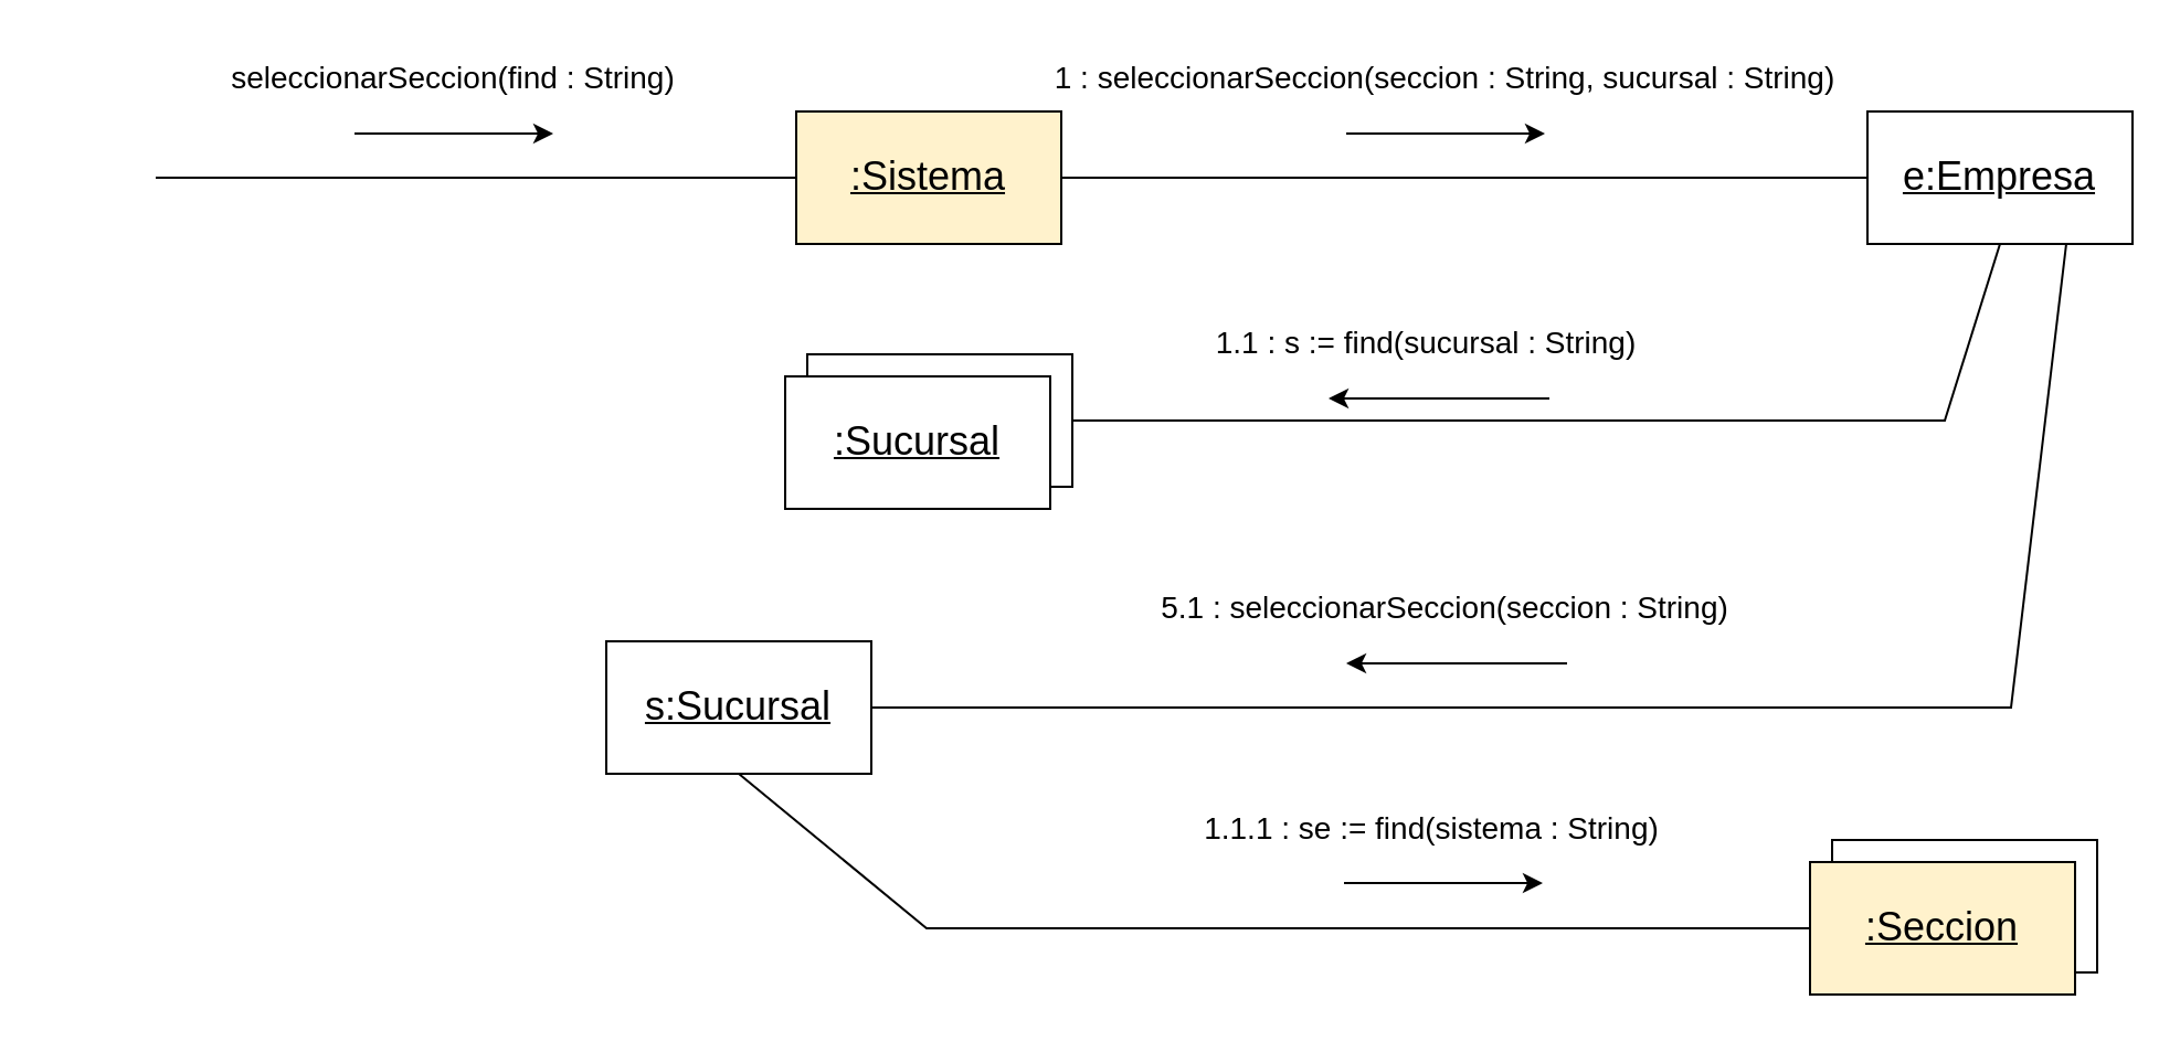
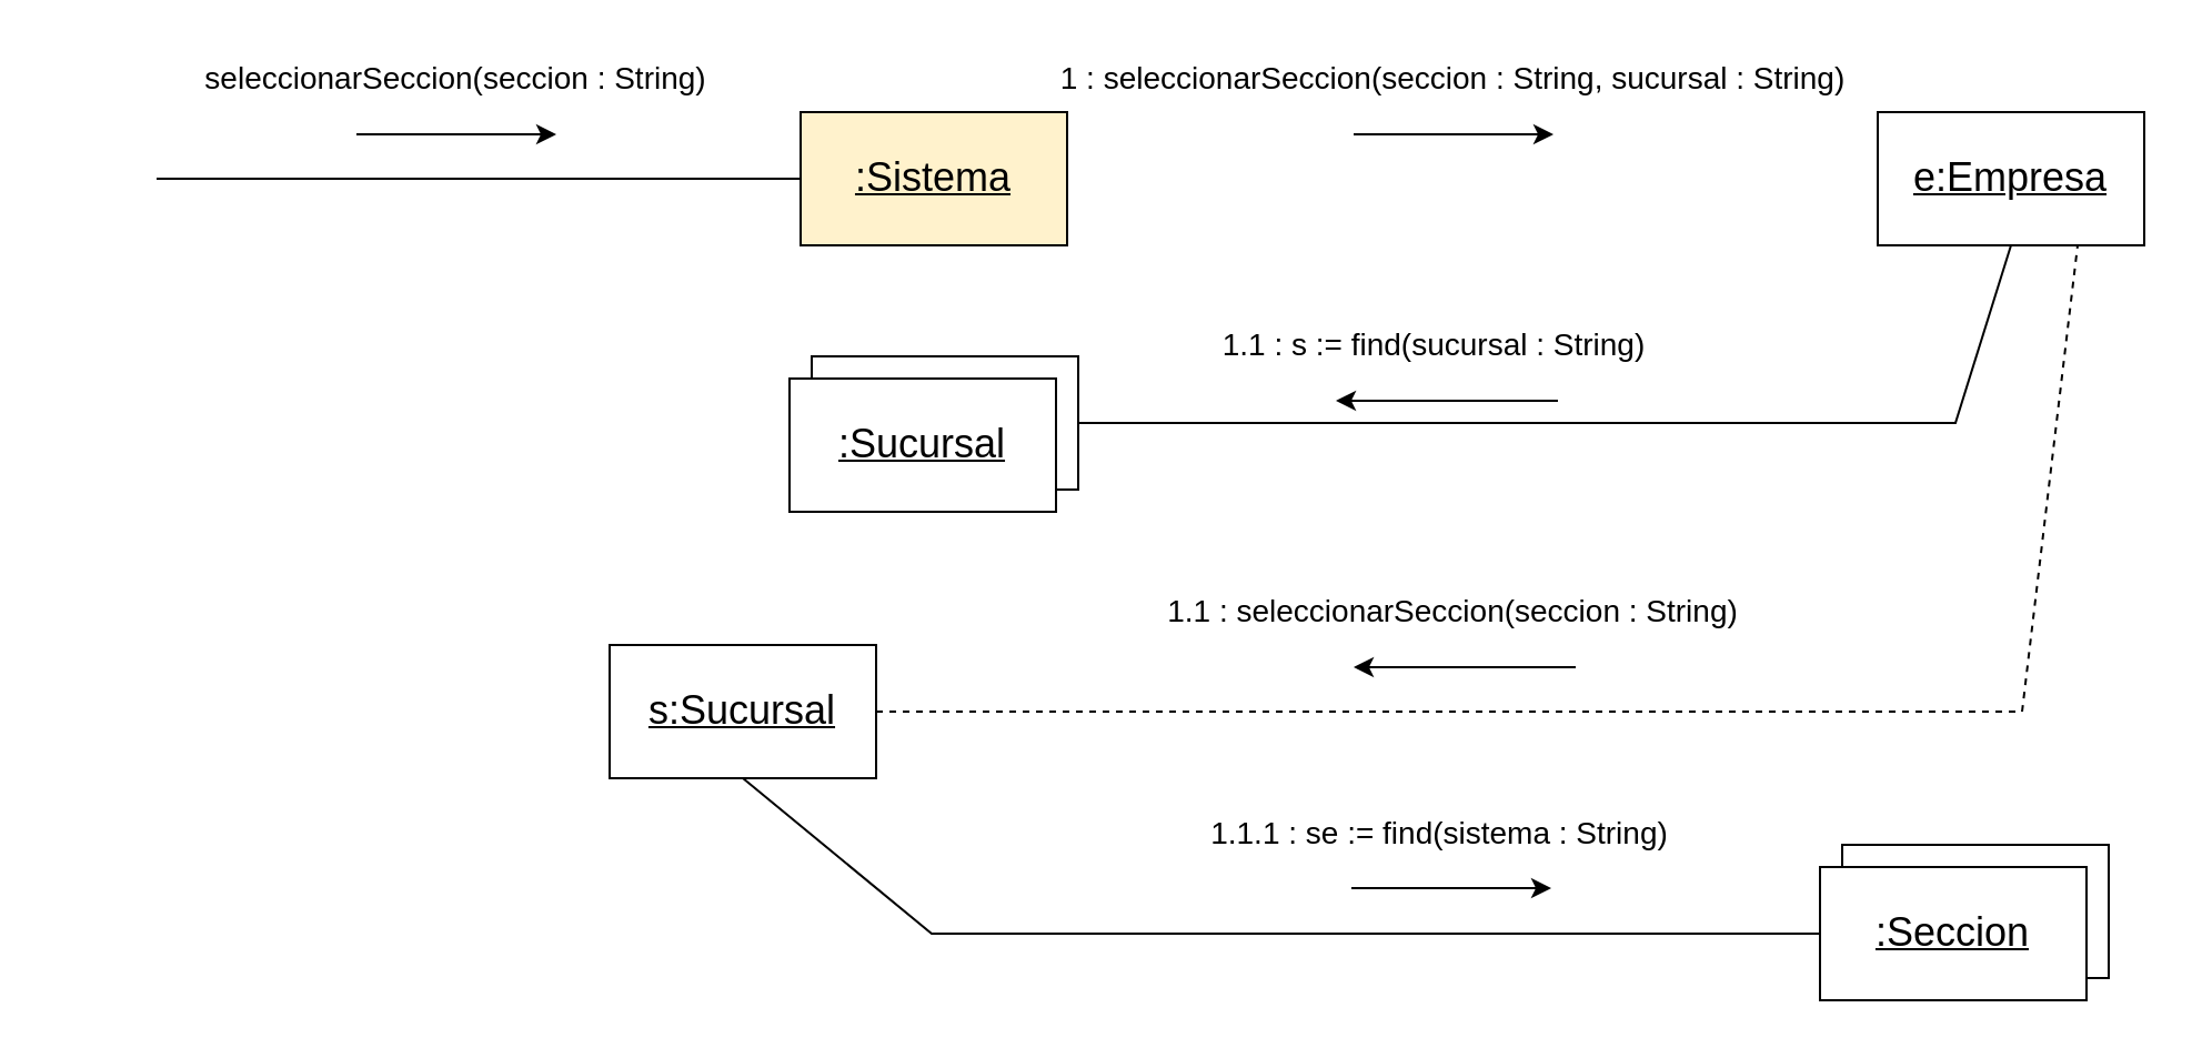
  <mxCell id="0" />
  <mxCell id="1" parent="0" />
  <mxCell id="2" value="&lt;font style=&quot;font-size: 18px;&quot;&gt;&lt;u&gt;:Sistema&lt;/u&gt;&lt;/font&gt;" style="rounded=0;whiteSpace=wrap;html=1;fillColor=#fff2cc;" parent="1" vertex="1"><mxGeometry x="360" y="50" width="120" height="60" as="geometry" /></mxCell>
  <mxCell id="3" value="" style="endArrow=none;html=1;rounded=0;entryX=0;entryY=0.5;entryDx=0;entryDy=0;" parent="1" target="2" edge="1"><mxGeometry width="50" height="50" relative="1" as="geometry"><mxPoint x="70" y="80" as="sourcePoint" /><mxPoint x="580" y="150" as="targetPoint" /></mxGeometry></mxCell>
  <mxCell id="4" value="" style="endArrow=classic;html=1;rounded=0;" parent="1" edge="1"><mxGeometry width="50" height="50" relative="1" as="geometry"><mxPoint x="160" y="60" as="sourcePoint" /><mxPoint x="250" y="60" as="targetPoint" /></mxGeometry></mxCell>
  <mxCell id="5" value="&lt;font style=&quot;font-size: 18px;&quot;&gt;&lt;u&gt;e:Empresa&lt;/u&gt;&lt;/font&gt;" style="rounded=0;whiteSpace=wrap;html=1;" parent="1" vertex="1"><mxGeometry x="845" y="50" width="120" height="60" as="geometry" /></mxCell>
- <mxCell id="6" value="" style="endArrow=none;html=1;rounded=0;exitX=1;exitY=0.5;exitDx=0;exitDy=0;entryX=0;entryY=0.5;entryDx=0;entryDy=0;" parent="1" source="2" target="5" edge="1"><mxGeometry width="50" height="50" relative="1" as="geometry"><mxPoint x="520" y="180" as="sourcePoint" /><mxPoint x="570" y="130" as="targetPoint" /><Array as="points" /></mxGeometry></mxCell>
  <mxCell id="7" value="&lt;font style=&quot;font-size: 18px;&quot;&gt;&lt;u&gt;s:Sucursal&lt;/u&gt;&lt;/font&gt;" style="rounded=0;whiteSpace=wrap;html=1;" parent="1" vertex="1"><mxGeometry x="274" y="290" width="120" height="60" as="geometry" /></mxCell>
- <mxCell id="8" value="" style="endArrow=none;html=1;rounded=0;exitX=1;exitY=0.5;exitDx=0;exitDy=0;entryX=0.75;entryY=1;entryDx=0;entryDy=0;" parent="1" source="7" target="5" edge="1"><mxGeometry width="50" height="50" relative="1" as="geometry"><mxPoint x="540" y="290" as="sourcePoint" /><mxPoint x="590" y="240" as="targetPoint" /><Array as="points"><mxPoint x="910" y="320" /></Array></mxGeometry></mxCell>
- <mxCell id="9" value="&lt;font style=&quot;font-size: 14px;&quot;&gt;&lt;font style=&quot;&quot;&gt;5.1 : &lt;/font&gt;seleccionarSeccion(seccion : String)&lt;/font&gt;" style="text;html=1;strokeColor=none;fillColor=none;align=center;verticalAlign=middle;whiteSpace=wrap;rounded=0;" parent="1" vertex="1"><mxGeometry x="519" y="260" width="270" height="30" as="geometry" /></mxCell>
+ <mxCell id="8" value="" style="endArrow=none;html=1;rounded=0;exitX=1;exitY=0.5;exitDx=0;exitDy=0;entryX=0.75;entryY=1;entryDx=0;entryDy=0;dashed=1;" parent="1" source="7" target="5" edge="1"><mxGeometry width="50" height="50" relative="1" as="geometry"><mxPoint x="540" y="290" as="sourcePoint" /><mxPoint x="590" y="240" as="targetPoint" /><Array as="points"><mxPoint x="910" y="320" /></Array></mxGeometry></mxCell>
+ <mxCell id="9" value="&lt;font style=&quot;font-size: 14px;&quot;&gt;&lt;font style=&quot;&quot;&gt;1.1 : &lt;/font&gt;seleccionarSeccion(seccion : String)&lt;/font&gt;" style="text;html=1;strokeColor=none;fillColor=none;align=center;verticalAlign=middle;whiteSpace=wrap;rounded=0;" parent="1" vertex="1"><mxGeometry x="519" y="260" width="270" height="30" as="geometry" /></mxCell>
  <mxCell id="10" value="" style="endArrow=classic;html=1;rounded=0;" parent="1" edge="1"><mxGeometry width="50" height="50" relative="1" as="geometry"><mxPoint x="709" y="300" as="sourcePoint" /><mxPoint x="609" y="300" as="targetPoint" /></mxGeometry></mxCell>
  <mxCell id="11" value="&lt;font style=&quot;font-size: 14px;&quot;&gt;&lt;font style=&quot;&quot;&gt;1 :&amp;nbsp;&lt;/font&gt;seleccionarSeccion(seccion : String, sucursal : String)&lt;/font&gt;" style="text;html=1;strokeColor=none;fillColor=none;align=center;verticalAlign=middle;whiteSpace=wrap;rounded=0;" parent="1" vertex="1"><mxGeometry x="469" y="20" width="370" height="30" as="geometry" /></mxCell>
  <mxCell id="12" value="" style="endArrow=classic;html=1;rounded=0;" parent="1" edge="1"><mxGeometry width="50" height="50" relative="1" as="geometry"><mxPoint x="609" y="60" as="sourcePoint" /><mxPoint x="699" y="60" as="targetPoint" /></mxGeometry></mxCell>
  <mxCell id="13" value="" style="rounded=0;whiteSpace=wrap;html=1;" parent="1" vertex="1"><mxGeometry x="829" y="380" width="120" height="60" as="geometry" /></mxCell>
- <mxCell id="14" value="&lt;font style=&quot;font-size: 18px;&quot;&gt;&lt;u&gt;:Seccion&lt;/u&gt;&lt;/font&gt;" style="rounded=0;whiteSpace=wrap;html=1;fillColor=#fff2cc;" parent="1" vertex="1"><mxGeometry x="819" y="390" width="120" height="60" as="geometry" /></mxCell>
+ <mxCell id="14" value="&lt;font style=&quot;font-size: 18px;&quot;&gt;&lt;u&gt;:Seccion&lt;/u&gt;&lt;/font&gt;" style="rounded=0;whiteSpace=wrap;html=1;" parent="1" vertex="1"><mxGeometry x="819" y="390" width="120" height="60" as="geometry" /></mxCell>
  <mxCell id="15" value="" style="endArrow=none;html=1;rounded=0;entryX=0.5;entryY=1;entryDx=0;entryDy=0;exitX=0;exitY=0.5;exitDx=0;exitDy=0;" parent="1" source="14" target="7" edge="1"><mxGeometry width="50" height="50" relative="1" as="geometry"><mxPoint x="539" y="400" as="sourcePoint" /><mxPoint x="589" y="350" as="targetPoint" /><Array as="points"><mxPoint x="419" y="420" /></Array></mxGeometry></mxCell>
  <mxCell id="16" value="&lt;font style=&quot;font-size: 14px;&quot;&gt;1.1.1 : se := find(sistema : String)&lt;/font&gt;" style="text;html=1;strokeColor=none;fillColor=none;align=center;verticalAlign=middle;whiteSpace=wrap;rounded=0;" parent="1" vertex="1"><mxGeometry x="518" y="360" width="260" height="30" as="geometry" /></mxCell>
  <mxCell id="17" value="" style="endArrow=classic;html=1;rounded=0;" parent="1" edge="1"><mxGeometry width="50" height="50" relative="1" as="geometry"><mxPoint x="608" y="399.5" as="sourcePoint" /><mxPoint x="698" y="399.5" as="targetPoint" /></mxGeometry></mxCell>
- <mxCell id="18" value="&lt;font style=&quot;font-size: 14px;&quot;&gt;seleccionarSeccion(find : String)&lt;/font&gt;" style="text;html=1;strokeColor=none;fillColor=none;align=center;verticalAlign=middle;whiteSpace=wrap;rounded=0;" parent="1" vertex="1"><mxGeometry x="20" y="20" width="370" height="30" as="geometry" /></mxCell>
+ <mxCell id="18" value="&lt;font style=&quot;font-size: 14px;&quot;&gt;seleccionarSeccion(seccion : String)&lt;/font&gt;" style="text;html=1;strokeColor=none;fillColor=none;align=center;verticalAlign=middle;whiteSpace=wrap;rounded=0;" parent="1" vertex="1"><mxGeometry x="20" y="20" width="370" height="30" as="geometry" /></mxCell>
  <mxCell id="19" value="" style="rounded=0;whiteSpace=wrap;html=1;" vertex="1" parent="1"><mxGeometry x="365" y="160" width="120" height="60" as="geometry" /></mxCell>
  <mxCell id="20" value="&lt;font style=&quot;font-size: 18px;&quot;&gt;&lt;u&gt;:Sucursal&lt;/u&gt;&lt;/font&gt;" style="rounded=0;whiteSpace=wrap;html=1;" vertex="1" parent="1"><mxGeometry x="355" y="170" width="120" height="60" as="geometry" /></mxCell>
  <mxCell id="21" value="&lt;font style=&quot;font-size: 14px;&quot;&gt;1.1 : s := find(sucursal : String)&lt;/font&gt;" style="text;html=1;align=center;verticalAlign=middle;resizable=0;points=[];autosize=1;strokeColor=none;fillColor=none;" vertex="1" parent="1"><mxGeometry x="540" y="140" width="210" height="30" as="geometry" /></mxCell>
  <mxCell id="22" value="" style="endArrow=classic;html=1;rounded=0;" edge="1" parent="1"><mxGeometry width="50" height="50" relative="1" as="geometry"><mxPoint x="701" y="180" as="sourcePoint" /><mxPoint x="601" y="180" as="targetPoint" /></mxGeometry></mxCell>
  <mxCell id="23" value="" style="endArrow=none;html=1;rounded=0;entryX=0.5;entryY=1;entryDx=0;entryDy=0;exitX=1;exitY=0.5;exitDx=0;exitDy=0;" edge="1" parent="1" source="19" target="5"><mxGeometry width="50" height="50" relative="1" as="geometry"><mxPoint x="610" y="220" as="sourcePoint" /><mxPoint x="660" y="170" as="targetPoint" /><Array as="points"><mxPoint x="880" y="190" /></Array></mxGeometry></mxCell>
